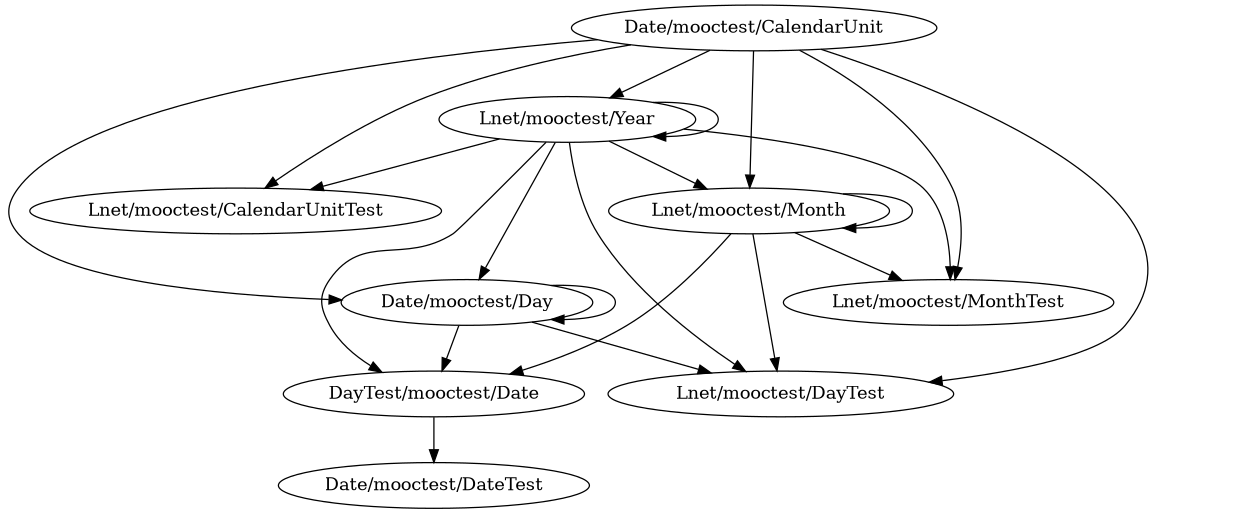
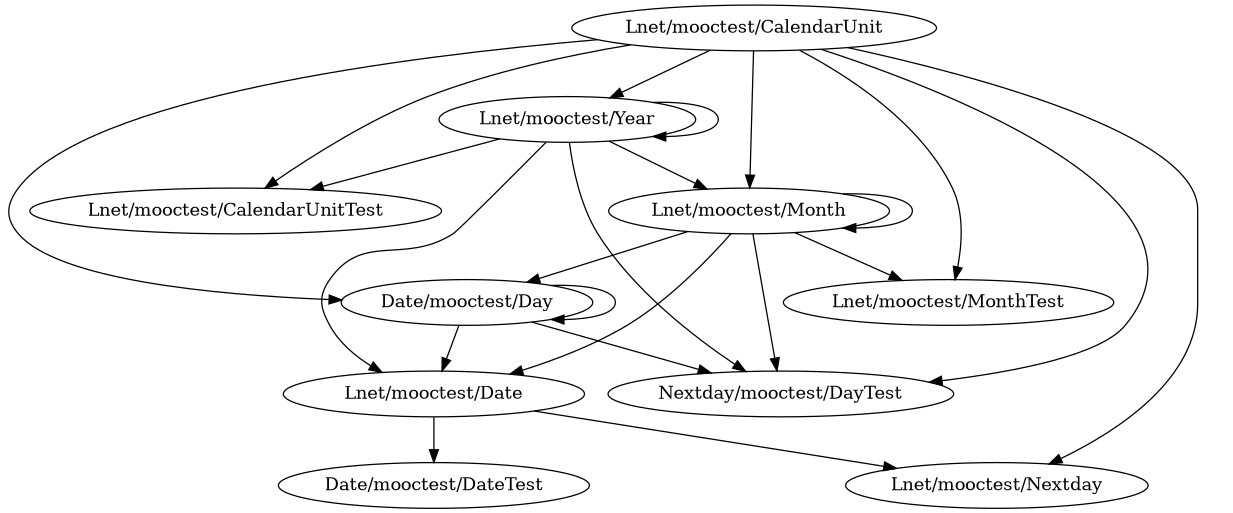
  digraph {
    "Lnet/mooctest/Year"
    "Lnet/mooctest/CalendarUnitTest"
    "Lnet/mooctest/Month"
-   "Lnet/mooctest/DayTest"
-   "Lnet/mooctest/Date" [label="DayTest/mooctest/Date"]
+   "Lnet/mooctest/DayTest" [label="Nextday/mooctest/DayTest"]
+   "Lnet/mooctest/Date"
    "Lnet/mooctest/MonthTest"
    n7 [label="Date/mooctest/Day"]
+   "Lnet/mooctest/Nextday"
    n9 [label="Date/mooctest/DateTest"]
-   "Lnet/mooctest/CalendarUnit" [label="Date/mooctest/CalendarUnit"]
+   "Lnet/mooctest/CalendarUnit"
    "Lnet/mooctest/Year" -> "Lnet/mooctest/Year"
    "Lnet/mooctest/Year" -> "Lnet/mooctest/CalendarUnitTest"
    "Lnet/mooctest/Year" -> "Lnet/mooctest/Month"
    "Lnet/mooctest/Year" -> "Lnet/mooctest/DayTest"
    "Lnet/mooctest/Year" -> "Lnet/mooctest/Date"
-   "Lnet/mooctest/Year" -> "Lnet/mooctest/MonthTest"
    "Lnet/mooctest/Month" -> "Lnet/mooctest/Month"
    "Lnet/mooctest/Month" -> "Lnet/mooctest/DayTest"
    "Lnet/mooctest/Month" -> "Lnet/mooctest/Date"
    "Lnet/mooctest/Month" -> "Lnet/mooctest/MonthTest"
-   "Lnet/mooctest/Year" -> n7
+   "Lnet/mooctest/Month" -> n7
+   "Lnet/mooctest/Date" -> "Lnet/mooctest/Nextday"
    "Lnet/mooctest/Date" -> n9
    n7 -> "Lnet/mooctest/DayTest"
    n7 -> "Lnet/mooctest/Date"
    n7 -> n7
    "Lnet/mooctest/CalendarUnit" -> "Lnet/mooctest/Year"
    "Lnet/mooctest/CalendarUnit" -> "Lnet/mooctest/CalendarUnitTest"
    "Lnet/mooctest/CalendarUnit" -> "Lnet/mooctest/Month"
    "Lnet/mooctest/CalendarUnit" -> "Lnet/mooctest/DayTest"
    "Lnet/mooctest/CalendarUnit" -> "Lnet/mooctest/MonthTest"
    "Lnet/mooctest/CalendarUnit" -> n7
+   "Lnet/mooctest/CalendarUnit" -> "Lnet/mooctest/Nextday"
  }
